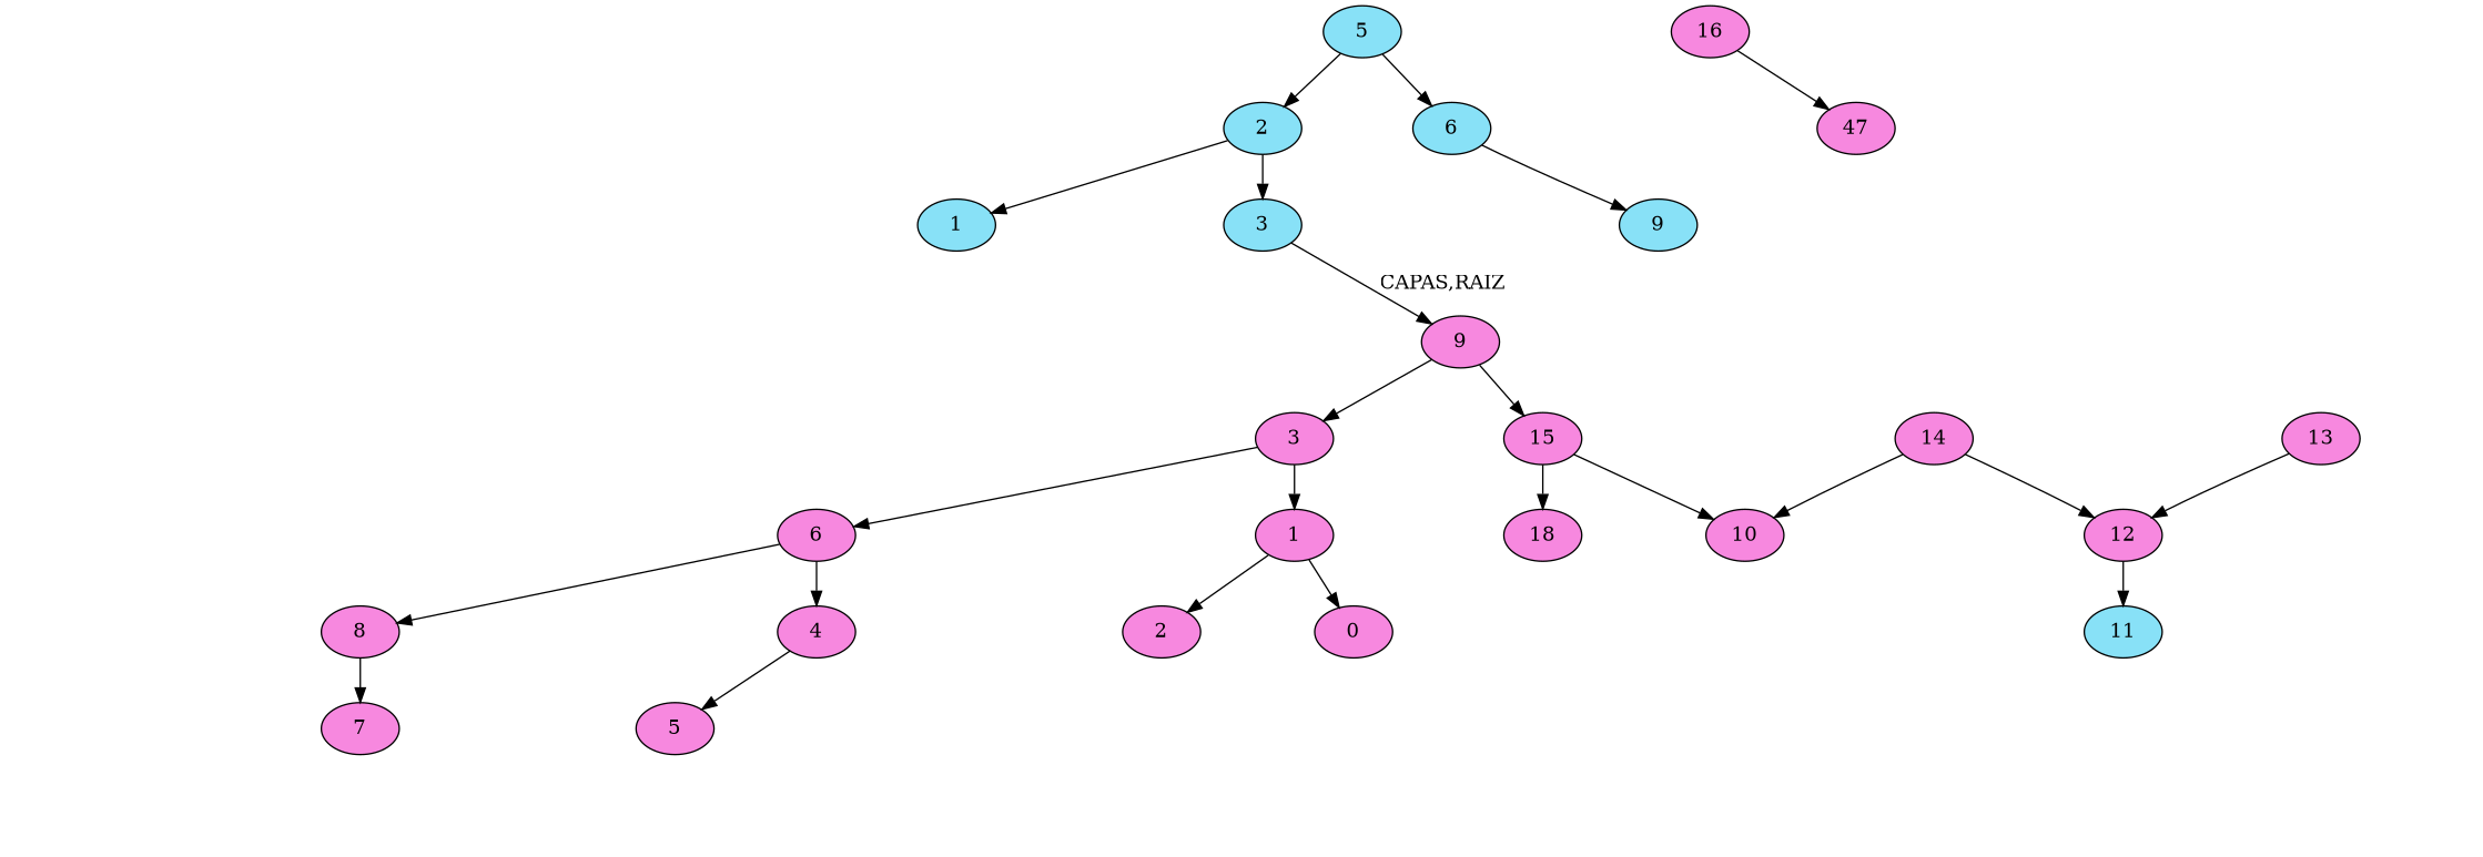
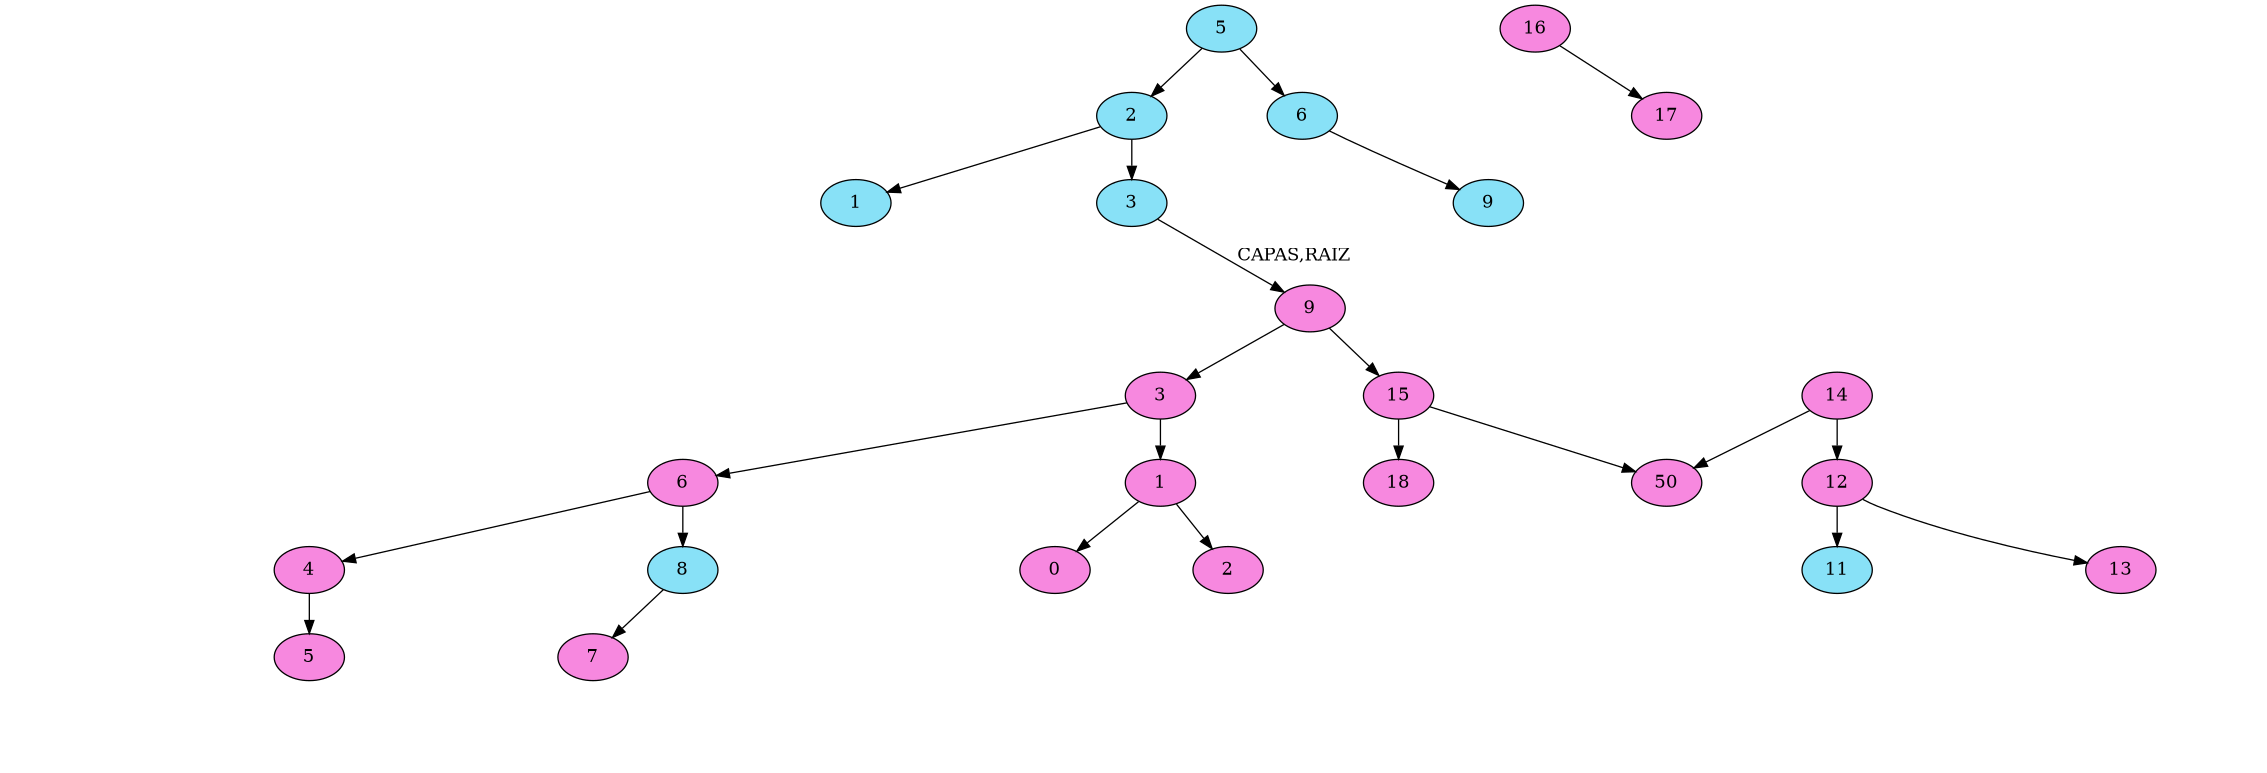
  digraph {
    nodesep=0
    ranksep=0.4
    node [fillcolor="#F788DF" style=filled]
    edge [arrowsize=0 style=invisible]
    n1 [fillcolor="#88E1F7" label=5]
    n2 [fillcolor="#88E1F7" label=2]
    n3 [fillcolor="#88E1F7" label=6]
    n4 [fillcolor="#88E1F7" label=1]
    n5 [fillcolor="#88E1F7" label=3]
    Invisible11919436 [fillcolor="#88E1F7" style=invis]
    n7 [fillcolor="#88E1F7" label=9]
    Invisible772901831 [fillcolor="#88E1F7" style=invis]
    Invisible1692523048 [fillcolor="#88E1F7" style=invis]
    n10 [label=9]
    n11 [label=3]
    n12 [label=15]
    Invisible1320761834 [fillcolor="#88E1F7" style=invis]
    n14 [label=1]
    n15 [label=6]
-   n16 [label=10]
+   n16 [label=50]
    n17 [label=18]
    n18 [label=0]
    n19 [label=2]
    n20 [label=4]
-   n21 [label=8]
+   n21 [fillcolor="#88E1F7" label=8]
    Invisible1802329304 [style=invis]
    Invisible763510455 [style=invis]
    Invisible899264847 [style=invis]
    n25 [label=5]
    n26 [label=7]
    Invisible1625415503 [style=invis]
    Invisible1562388763 [style=invis]
    Invisible1546266107 [style=invis]
    Invisible403315157 [style=invis]
    Invisible629789974 [style=invis]
    n32 [label=14]
    n33 [label=12]
    Invisible658753137 [style=invis]
    n35 [fillcolor="#88E1F7" label=11]
    n36 [label=13]
    Invisible1153336126 [style=invis]
    Invisible1236689839 [style=invis]
    n39 [label=16]
    Invisible1875884029 [style=invis]
-   n41 [label=47]
+   n41 [label=17]
    Invisible1599630921 [style=invis]
    n1 -> n2 [arrowsize="" style=""]
    n1 -> n3 [arrowsize="" style=""]
    n2 -> n4 [arrowsize="" style=""]
    n2 -> n5 [arrowsize="" style=""]
    n3 -> Invisible11919436
    n3 -> n7 [arrowsize="" style=""]
    n4 -> Invisible772901831
    n4 -> Invisible772901831
    n5 -> Invisible1692523048
    n5 -> Invisible1692523048
    n5 -> n10 [label="CAPAS,RAIZ" arrowsize="" style=""]
    n7 -> Invisible1320761834
    n7 -> Invisible1320761834
    n10 -> n11 [arrowsize="" style=""]
    n10 -> n12 [arrowsize="" style=""]
    n11 -> n14 [arrowsize="" style=""]
    n11 -> n15 [arrowsize="" style=""]
    n12 -> n16 [arrowsize="" style=""]
    n12 -> n17 [arrowsize="" style=""]
    n14 -> n18 [arrowsize="" style=""]
    n14 -> n19 [arrowsize="" style=""]
    n15 -> n20 [arrowsize="" style=""]
    n15 -> n21 [arrowsize="" style=""]
    n16 -> Invisible403315157
    n17 -> Invisible629789974
    n18 -> Invisible1802329304
    n18 -> Invisible1802329304
    n19 -> Invisible763510455
    n19 -> Invisible763510455
    n20 -> Invisible899264847
    n20 -> n25 [arrowsize="" style=""]
    n21 -> n26 [arrowsize="" style=""]
    n21 -> Invisible1625415503
    n25 -> Invisible1562388763
    n25 -> Invisible1562388763
    n26 -> Invisible1546266107
    n26 -> Invisible1546266107
    n32 -> n16 [arrowsize="" style=""]
    n32 -> n33 [arrowsize="" style=""]
    n32 -> Invisible658753137
    n33 -> n35 [arrowsize="" style=""]
-   n36 -> n33 [arrowsize="" style=""]
+   n33 -> n36 [arrowsize="" style=""]
    n35 -> Invisible1153336126
    n35 -> Invisible1153336126
    n36 -> Invisible1236689839
    n36 -> Invisible1236689839
    n39 -> Invisible1875884029
    n39 -> n41 [arrowsize="" style=""]
    n41 -> Invisible1599630921
    n41 -> Invisible1599630921
  }
